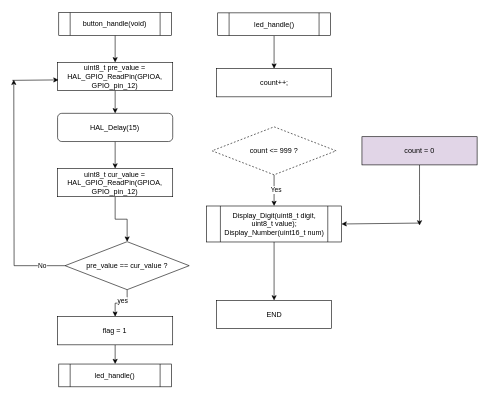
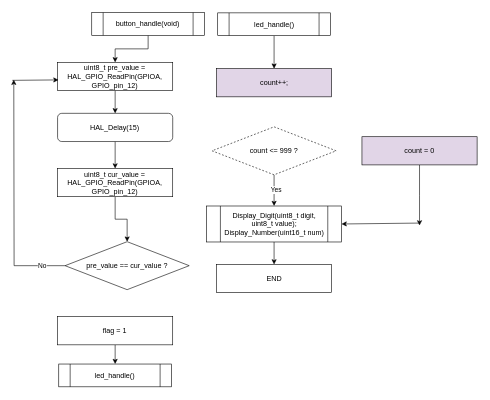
  <mxCell id="0" />
  <mxCell id="1" parent="0" />
  <mxCell id="2" style="edgeStyle=orthogonalEdgeStyle;rounded=0;orthogonalLoop=1;jettySize=auto;html=1;exitX=0.5;exitY=1;exitDx=0;exitDy=0;entryX=0.5;entryY=0;entryDx=0;entryDy=0;" edge="1" parent="1" source="3" target="5"><mxGeometry relative="1" as="geometry" /></mxCell>
- <mxCell id="3" value="button_handle(void)" style="shape=process;whiteSpace=wrap;html=1;backgroundOutline=1;" vertex="1" parent="1"><mxGeometry x="97.48" y="20" width="188" height="38" as="geometry" /></mxCell>
+ <mxCell id="3" value="button_handle(void)" style="shape=process;whiteSpace=wrap;html=1;backgroundOutline=1;" vertex="1" parent="1"><mxGeometry x="152.48" y="20" width="188" height="38" as="geometry" /></mxCell>
  <mxCell id="4" style="edgeStyle=orthogonalEdgeStyle;rounded=0;orthogonalLoop=1;jettySize=auto;html=1;exitX=0.5;exitY=1;exitDx=0;exitDy=0;entryX=0.5;entryY=0;entryDx=0;entryDy=0;" edge="1" parent="1" source="5" target="12"><mxGeometry relative="1" as="geometry" /></mxCell>
  <mxCell id="5" value="uint8_t pre_value = HAL_GPIO_ReadPin(GPIOA, GPIO_pin_12)" style="rounded=0;whiteSpace=wrap;html=1;" vertex="1" parent="1"><mxGeometry x="95.48" y="103" width="192" height="47" as="geometry" /></mxCell>
- <mxCell id="6" style="edgeStyle=orthogonalEdgeStyle;rounded=0;orthogonalLoop=1;jettySize=auto;html=1;exitX=0.5;exitY=1;exitDx=0;exitDy=0;entryX=0.5;entryY=0;entryDx=0;entryDy=0;" edge="1" parent="1" source="10" target="22"><mxGeometry relative="1" as="geometry" /></mxCell>
- <mxCell id="7" value="yes&lt;div&gt;&lt;br&gt;&lt;/div&gt;" style="edgeLabel;html=1;align=center;verticalAlign=middle;resizable=0;points=[];" vertex="1" connectable="0" parent="6"><mxGeometry x="-0.04" y="3" relative="1" as="geometry"><mxPoint as="offset" /></mxGeometry></mxCell>
  <mxCell id="8" style="edgeStyle=orthogonalEdgeStyle;rounded=0;orthogonalLoop=1;jettySize=auto;html=1;exitX=0;exitY=0.5;exitDx=0;exitDy=0;" edge="1" parent="1" source="10"><mxGeometry relative="1" as="geometry"><mxPoint x="22.48" y="132" as="targetPoint" /></mxGeometry></mxCell>
  <mxCell id="9" value="No" style="edgeLabel;html=1;align=center;verticalAlign=middle;resizable=0;points=[];" vertex="1" connectable="0" parent="8"><mxGeometry x="-0.806" y="-1" relative="1" as="geometry"><mxPoint as="offset" /></mxGeometry></mxCell>
  <mxCell id="10" value="pre_value == cur_value ?" style="rhombus;whiteSpace=wrap;html=1;" vertex="1" parent="1"><mxGeometry x="107.98" y="402" width="207" height="80" as="geometry" /></mxCell>
  <mxCell id="11" style="edgeStyle=orthogonalEdgeStyle;rounded=0;orthogonalLoop=1;jettySize=auto;html=1;exitX=0.5;exitY=1;exitDx=0;exitDy=0;entryX=0.5;entryY=0;entryDx=0;entryDy=0;" edge="1" parent="1" source="12" target="14"><mxGeometry relative="1" as="geometry" /></mxCell>
  <mxCell id="12" value="HAL_Delay(15)" style="whiteSpace=wrap;html=1;rounded=1;" vertex="1" parent="1"><mxGeometry x="95.48" y="188" width="192" height="47" as="geometry" /></mxCell>
  <mxCell id="13" style="edgeStyle=orthogonalEdgeStyle;rounded=0;orthogonalLoop=1;jettySize=auto;html=1;exitX=0.5;exitY=1;exitDx=0;exitDy=0;entryX=0.5;entryY=0;entryDx=0;entryDy=0;" edge="1" parent="1" source="14" target="10"><mxGeometry relative="1" as="geometry" /></mxCell>
  <mxCell id="14" value="uint8_t cur_value = HAL_GPIO_ReadPin(GPIOA, GPIO_pin_12)" style="rounded=0;whiteSpace=wrap;html=1;" vertex="1" parent="1"><mxGeometry x="95.48" y="280" width="192" height="47" as="geometry" /></mxCell>
  <mxCell id="15" style="edgeStyle=orthogonalEdgeStyle;rounded=0;orthogonalLoop=1;jettySize=auto;html=1;exitX=0.5;exitY=1;exitDx=0;exitDy=0;entryX=0.5;entryY=0;entryDx=0;entryDy=0;" edge="1" parent="1" source="16" target="29"><mxGeometry relative="1" as="geometry" /></mxCell>
  <mxCell id="16" value="Display_Digit(uint8_t digit, uint8_t value);&lt;div&gt;Display_Number(uint16_t num)&lt;/div&gt;" style="shape=process;whiteSpace=wrap;html=1;backgroundOutline=1;" vertex="1" parent="1"><mxGeometry x="344" y="342.5" width="225" height="60" as="geometry" /></mxCell>
- <mxCell id="17" value="count++;" style="rounded=0;whiteSpace=wrap;html=1;" vertex="1" parent="1"><mxGeometry x="360.5" y="113.5" width="192" height="47" as="geometry" /></mxCell>
+ <mxCell id="17" value="count++;" style="rounded=0;whiteSpace=wrap;html=1;fillColor=#e1d5e7;" vertex="1" parent="1"><mxGeometry x="360.5" y="113.5" width="192" height="47" as="geometry" /></mxCell>
  <mxCell id="18" style="edgeStyle=orthogonalEdgeStyle;rounded=0;orthogonalLoop=1;jettySize=auto;html=1;exitX=0.5;exitY=1;exitDx=0;exitDy=0;entryX=0.5;entryY=0;entryDx=0;entryDy=0;" edge="1" parent="1" source="20" target="16"><mxGeometry relative="1" as="geometry" /></mxCell>
  <mxCell id="19" value="Yes" style="edgeLabel;html=1;align=center;verticalAlign=middle;resizable=0;points=[];" vertex="1" connectable="0" parent="18"><mxGeometry x="-0.034" y="3" relative="1" as="geometry"><mxPoint as="offset" /></mxGeometry></mxCell>
  <mxCell id="20" value="count &amp;lt;= 999 ?" style="rhombus;whiteSpace=wrap;html=1;dashed=1;" vertex="1" parent="1"><mxGeometry x="353" y="210.5" width="207" height="80" as="geometry" /></mxCell>
  <mxCell id="21" style="edgeStyle=orthogonalEdgeStyle;rounded=0;orthogonalLoop=1;jettySize=auto;html=1;exitX=0.5;exitY=1;exitDx=0;exitDy=0;entryX=0.5;entryY=0;entryDx=0;entryDy=0;" edge="1" parent="1" source="22" target="23"><mxGeometry relative="1" as="geometry" /></mxCell>
  <mxCell id="22" value="flag = 1" style="rounded=0;whiteSpace=wrap;html=1;" vertex="1" parent="1"><mxGeometry x="95.48" y="527" width="192" height="47" as="geometry" /></mxCell>
  <mxCell id="23" value="led_handle()" style="shape=process;whiteSpace=wrap;html=1;backgroundOutline=1;" vertex="1" parent="1"><mxGeometry x="97.48" y="606" width="188" height="38" as="geometry" /></mxCell>
  <mxCell id="24" value="" style="endArrow=classic;html=1;rounded=0;entryX=0.008;entryY=0.623;entryDx=0;entryDy=0;entryPerimeter=0;" edge="1" parent="1" target="5"><mxGeometry width="50" height="50" relative="1" as="geometry"><mxPoint x="20" y="133" as="sourcePoint" /><mxPoint x="97.48" y="138.25" as="targetPoint" /></mxGeometry></mxCell>
  <mxCell id="25" style="edgeStyle=orthogonalEdgeStyle;rounded=0;orthogonalLoop=1;jettySize=auto;html=1;exitX=0.5;exitY=1;exitDx=0;exitDy=0;entryX=0.5;entryY=0;entryDx=0;entryDy=0;" edge="1" parent="1" source="26" target="17"><mxGeometry relative="1" as="geometry" /></mxCell>
  <mxCell id="26" value="led_handle()" style="shape=process;whiteSpace=wrap;html=1;backgroundOutline=1;" vertex="1" parent="1"><mxGeometry x="362.5" y="20.5" width="188" height="38" as="geometry" /></mxCell>
  <mxCell id="27" style="edgeStyle=orthogonalEdgeStyle;rounded=0;orthogonalLoop=1;jettySize=auto;html=1;exitX=0.5;exitY=1;exitDx=0;exitDy=0;" edge="1" parent="1" source="28"><mxGeometry relative="1" as="geometry"><mxPoint x="699" y="375" as="targetPoint" /></mxGeometry></mxCell>
  <mxCell id="28" value="count = 0" style="rounded=0;whiteSpace=wrap;html=1;fillColor=#e1d5e7;" vertex="1" parent="1"><mxGeometry x="603" y="227" width="192" height="47" as="geometry" /></mxCell>
- <mxCell id="29" value="END" style="rounded=0;whiteSpace=wrap;html=1;labelBackgroundColor=default;" vertex="1" parent="1"><mxGeometry x="360.5" y="500" width="192" height="47" as="geometry" /></mxCell>
+ <mxCell id="29" value="END" style="rounded=0;whiteSpace=wrap;html=1;labelBackgroundColor=default;" vertex="1" parent="1"><mxGeometry x="360.5" y="440" width="192" height="47" as="geometry" /></mxCell>
  <mxCell id="30" value="" style="endArrow=classic;html=1;rounded=0;entryX=1;entryY=0.5;entryDx=0;entryDy=0;" edge="1" parent="1" target="16"><mxGeometry width="50" height="50" relative="1" as="geometry"><mxPoint x="698" y="371" as="sourcePoint" /><mxPoint x="569" y="377.98" as="targetPoint" /></mxGeometry></mxCell>
